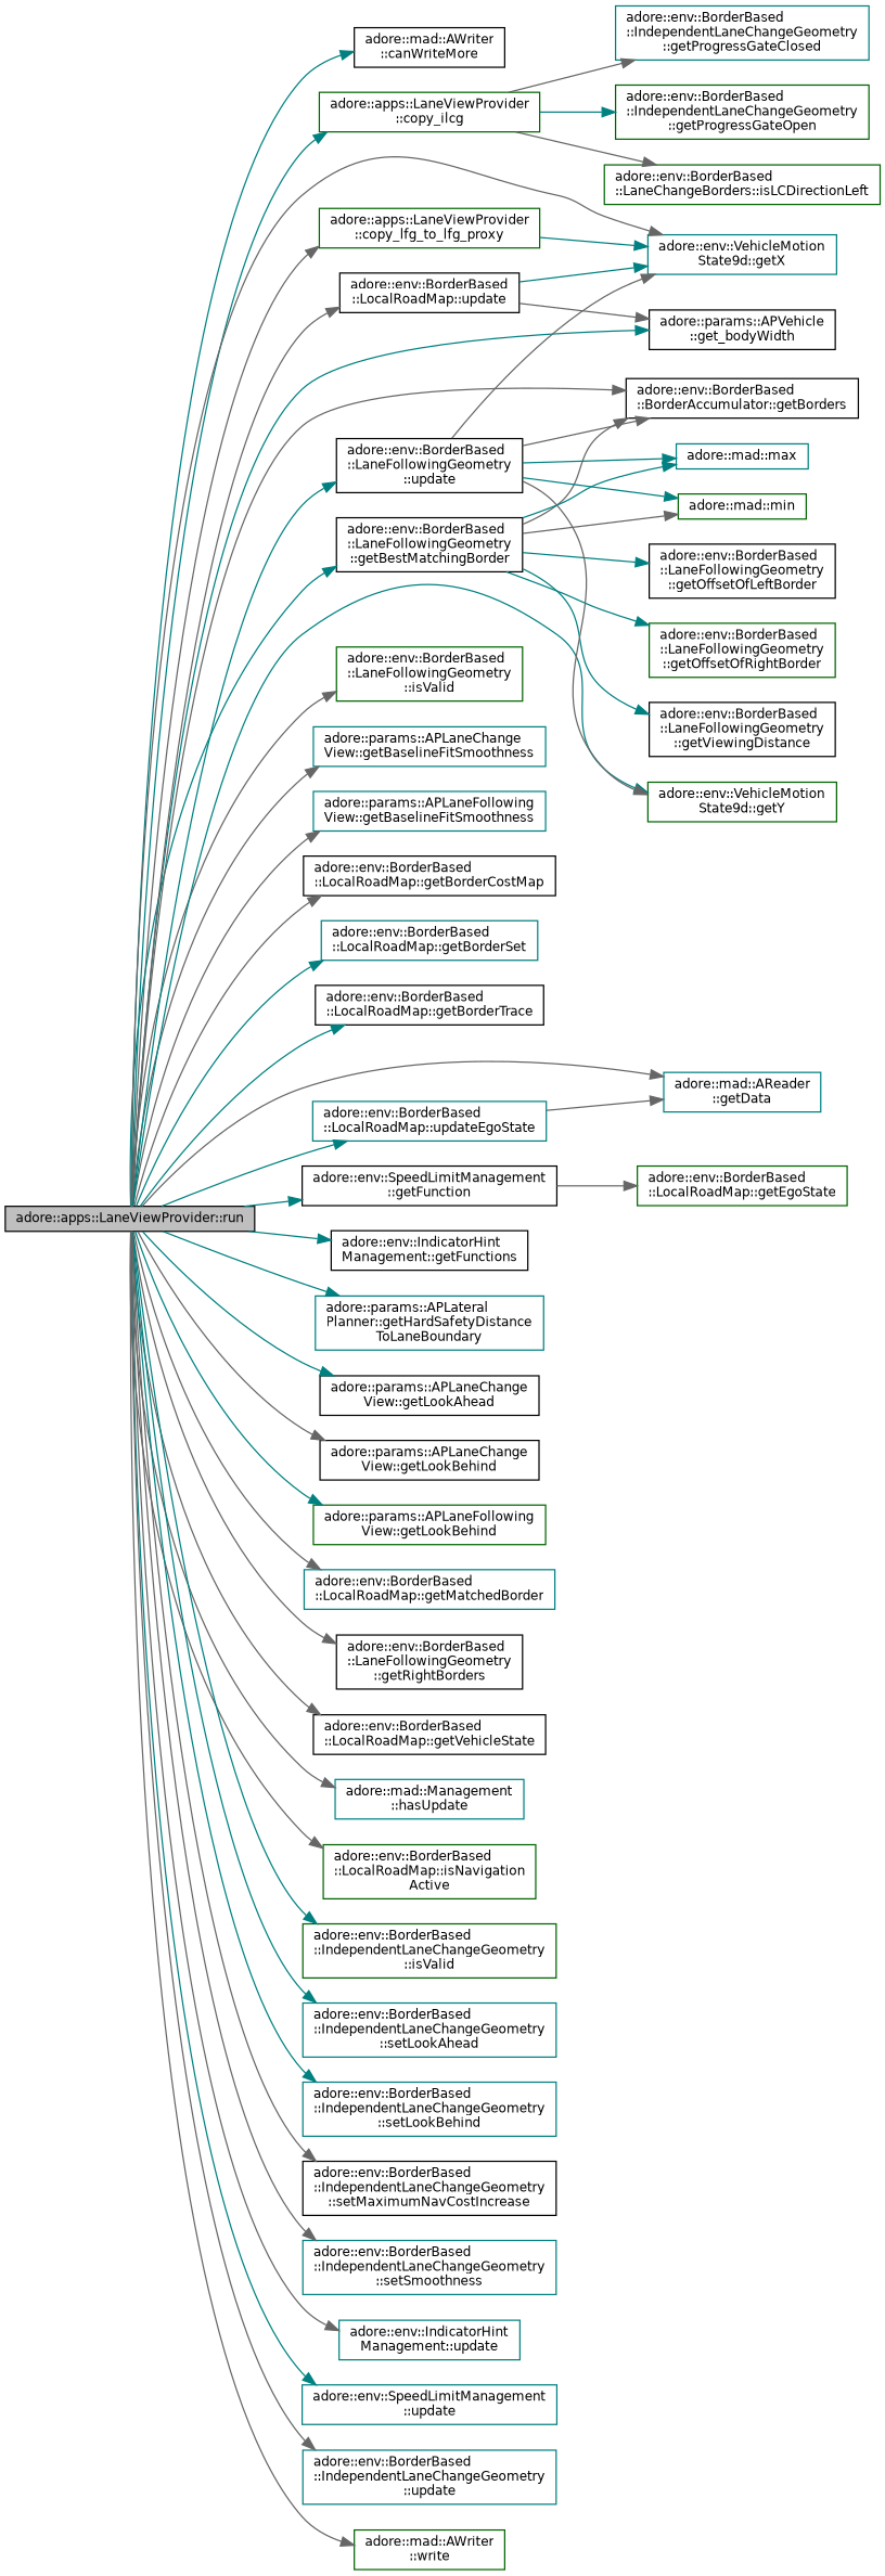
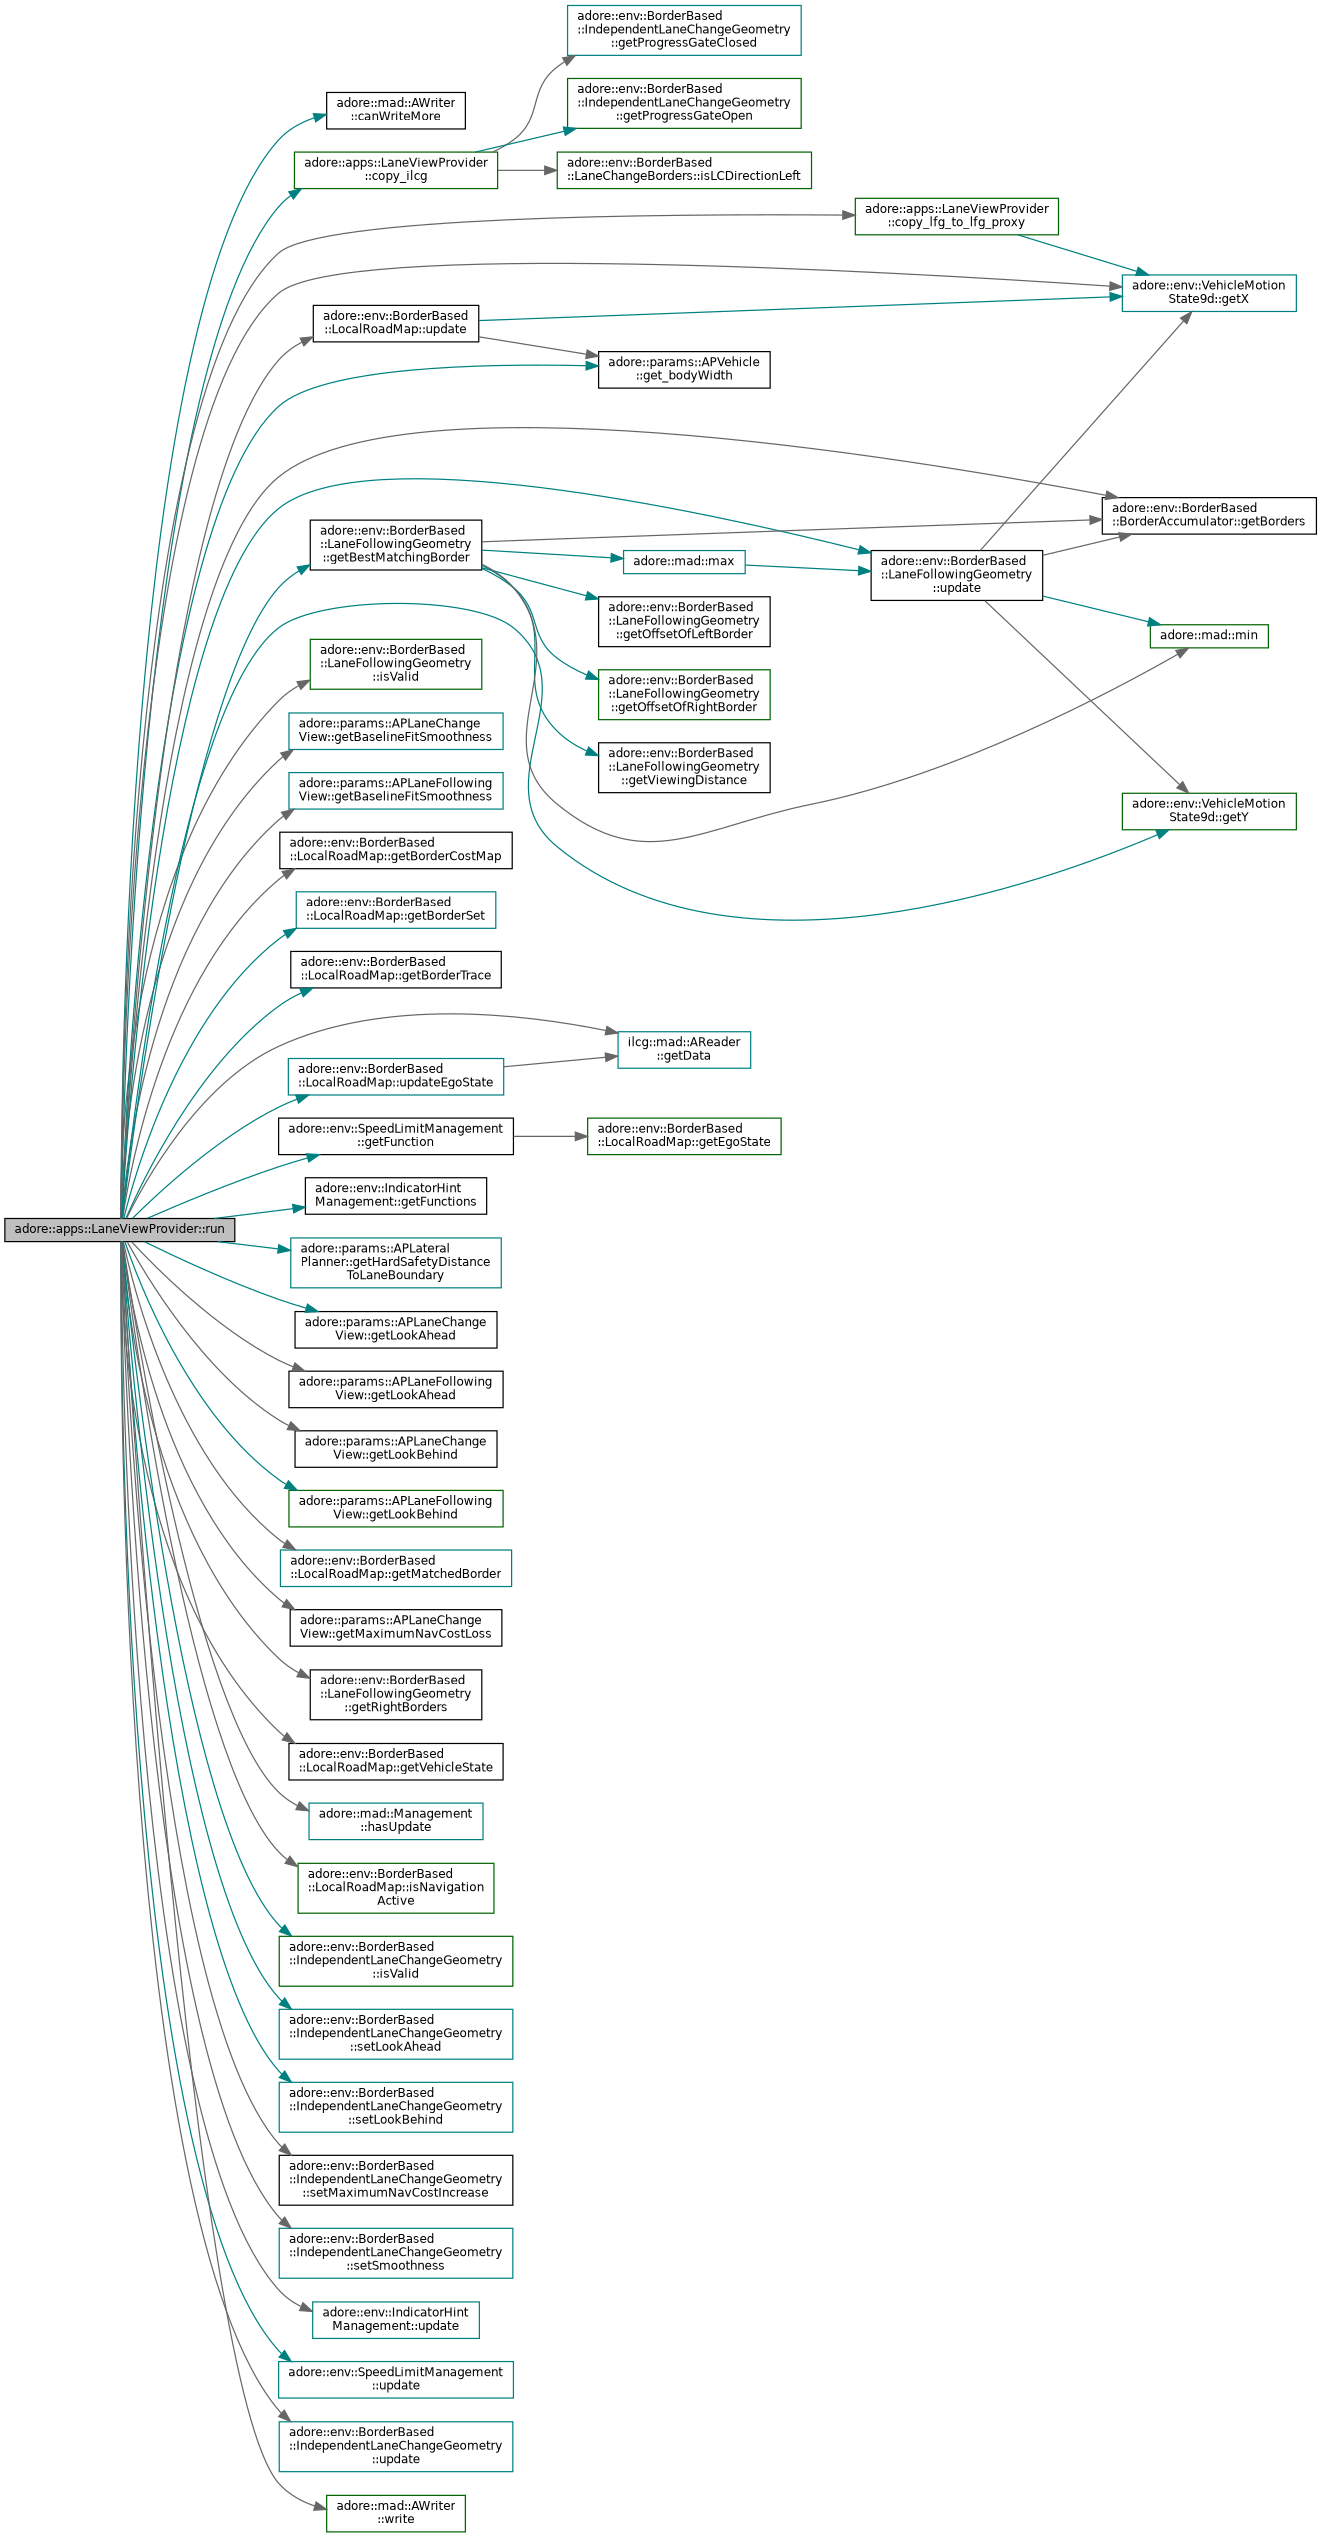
  digraph {
    rankdir=LR
    node [color=black fillcolor=white fontname=Helvetica fontsize=10 shape=record style=filled]
    edge [color=gray40 fontname=Helvetica fontsize=10 labelfontname=Helvetica labelfontsize=10 style=solid]
    n1 [fillcolor=grey75 fontcolor=black height=0.2 label="adore::apps::LaneViewProvider::run" width=0.4]
    n2 [height=0.2 label="adore::mad::AWriter\l::canWriteMore" width=0.4]
    n3 [color=darkgreen height=0.2 label="adore::apps::LaneViewProvider\l::copy_ilcg" width=0.4]
    n4 [color=darkgreen height=0.2 label="adore::apps::LaneViewProvider\l::copy_lfg_to_lfg_proxy" width=0.4]
    n5 [color=darkgreen height=0.2 label="adore::env::BorderBased\l::LaneFollowingGeometry\l::isValid" width=0.4]
    n6 [height=0.2 label="adore::params::APVehicle\l::get_bodyWidth" width=0.4]
    n7 [color=teal height=0.2 label="adore::params::APLaneChange\lView::getBaselineFitSmoothness" width=0.4]
    n8 [color=teal height=0.2 label="adore::params::APLaneFollowing\lView::getBaselineFitSmoothness" width=0.4]
    n9 [height=0.2 label="adore::env::BorderBased\l::LaneFollowingGeometry\l::getBestMatchingBorder" width=0.4]
    n10 [height=0.2 label="adore::env::BorderBased\l::BorderAccumulator::getBorders" width=0.4]
    n11 [height=0.2 label="adore::env::BorderBased\l::LocalRoadMap::getBorderCostMap" width=0.4]
    n12 [color=teal height=0.2 label="adore::env::BorderBased\l::LocalRoadMap::getBorderSet" width=0.4]
    n13 [height=0.2 label="adore::env::BorderBased\l::LocalRoadMap::getBorderTrace" width=0.4]
-   n14 [color=teal height=0.2 label="adore::mad::AReader\l::getData" width=0.4]
+   n14 [color=teal height=0.2 label="ilcg::mad::AReader\l::getData" width=0.4]
    n15 [height=0.2 label="adore::env::SpeedLimitManagement\l::getFunction" width=0.4]
    n16 [height=0.2 label="adore::env::IndicatorHint\lManagement::getFunctions" width=0.4]
    n17 [color=teal height=0.2 label="adore::params::APLateral\lPlanner::getHardSafetyDistance\lToLaneBoundary" width=0.4]
    n18 [height=0.2 label="adore::params::APLaneChange\lView::getLookAhead" width=0.4]
+   n19 [height=0.2 label="adore::params::APLaneFollowing\lView::getLookAhead" width=0.4]
    n20 [height=0.2 label="adore::params::APLaneChange\lView::getLookBehind" width=0.4]
    n21 [color=darkgreen height=0.2 label="adore::params::APLaneFollowing\lView::getLookBehind" width=0.4]
    n22 [color=teal height=0.2 label="adore::env::BorderBased\l::LocalRoadMap::getMatchedBorder" width=0.4]
+   n23 [height=0.2 label="adore::params::APLaneChange\lView::getMaximumNavCostLoss" width=0.4]
    n24 [height=0.2 label="adore::env::BorderBased\l::LaneFollowingGeometry\l::getRightBorders" width=0.4]
    n25 [height=0.2 label="adore::env::BorderBased\l::LocalRoadMap::getVehicleState" width=0.4]
    n26 [color=teal height=0.2 label="adore::env::VehicleMotion\lState9d::getX" width=0.4]
    n27 [color=darkgreen height=0.2 label="adore::env::VehicleMotion\lState9d::getY" width=0.4]
    n28 [color=teal height=0.2 label="adore::mad::Management\l::hasUpdate" width=0.4]
    n29 [color=darkgreen height=0.2 label="adore::env::BorderBased\l::LocalRoadMap::isNavigation\lActive" width=0.4]
    n30 [color=darkgreen height=0.2 label="adore::env::BorderBased\l::IndependentLaneChangeGeometry\l::isValid" width=0.4]
    n31 [color=teal height=0.2 label="adore::env::BorderBased\l::IndependentLaneChangeGeometry\l::setLookAhead" width=0.4]
    n32 [color=teal height=0.2 label="adore::env::BorderBased\l::IndependentLaneChangeGeometry\l::setLookBehind" width=0.4]
    n33 [height=0.2 label="adore::env::BorderBased\l::IndependentLaneChangeGeometry\l::setMaximumNavCostIncrease" width=0.4]
    n34 [color=teal height=0.2 label="adore::env::BorderBased\l::IndependentLaneChangeGeometry\l::setSmoothness" width=0.4]
    n35 [height=0.2 label="adore::env::BorderBased\l::LocalRoadMap::update" width=0.4]
    n36 [height=0.2 label="adore::env::BorderBased\l::LaneFollowingGeometry\l::update" width=0.4]
    n37 [color=teal height=0.2 label="adore::env::IndicatorHint\lManagement::update" width=0.4]
    n38 [color=teal height=0.2 label="adore::env::SpeedLimitManagement\l::update" width=0.4]
    n39 [color=teal height=0.2 label="adore::env::BorderBased\l::IndependentLaneChangeGeometry\l::update" width=0.4]
    n40 [color=teal height=0.2 label="adore::env::BorderBased\l::LocalRoadMap::updateEgoState" width=0.4]
    n41 [color=darkgreen height=0.2 label="adore::mad::AWriter\l::write" width=0.4]
    n42 [color=teal height=0.2 label="adore::env::BorderBased\l::IndependentLaneChangeGeometry\l::getProgressGateClosed" width=0.4]
    n43 [color=darkgreen height=0.2 label="adore::env::BorderBased\l::IndependentLaneChangeGeometry\l::getProgressGateOpen" width=0.4]
    n44 [color=darkgreen height=0.2 label="adore::env::BorderBased\l::LaneChangeBorders::isLCDirectionLeft" width=0.4]
    n45 [height=0.2 label="adore::env::BorderBased\l::LaneFollowingGeometry\l::getOffsetOfLeftBorder" width=0.4]
    n46 [color=darkgreen height=0.2 label="adore::env::BorderBased\l::LaneFollowingGeometry\l::getOffsetOfRightBorder" width=0.4]
    n47 [height=0.2 label="adore::env::BorderBased\l::LaneFollowingGeometry\l::getViewingDistance" width=0.4]
    n48 [color=teal height=0.2 label="adore::mad::max" width=0.4]
    n49 [color=darkgreen height=0.2 label="adore::mad::min" width=0.4]
    n50 [color=darkgreen height=0.2 label="adore::env::BorderBased\l::LocalRoadMap::getEgoState" width=0.4]
    n1 -> n2 [color=teal]
    n1 -> n3 [color=teal]
    n1 -> n4
    n1 -> n5
    n1 -> n6 [color=teal]
    n1 -> n7
    n1 -> n8
    n1 -> n9 [color=teal]
    n1 -> n10
    n1 -> n11
    n1 -> n12 [color=teal]
    n1 -> n13 [color=teal]
    n1 -> n14
    n1 -> n15 [color=teal]
    n1 -> n16 [color=teal]
    n1 -> n17 [color=teal]
    n1 -> n18 [color=teal]
+   n1 -> n19
    n1 -> n20
    n1 -> n21 [color=teal]
    n1 -> n22
+   n1 -> n23
    n1 -> n24
    n1 -> n25
    n1 -> n26
    n1 -> n27 [color=teal]
    n1 -> n28
    n1 -> n29
    n1 -> n30 [color=teal]
    n1 -> n31 [color=teal]
    n1 -> n32 [color=teal]
    n1 -> n33
    n1 -> n34
    n1 -> n35
    n1 -> n36 [color=teal]
    n1 -> n37
    n1 -> n38 [color=teal]
    n1 -> n39
    n1 -> n40 [color=teal]
    n1 -> n41
    n3 -> n42
    n3 -> n43 [color=teal]
    n3 -> n44
    n4 -> n26 [color=teal]
    n9 -> n10
    n9 -> n45 [color=teal]
    n9 -> n46 [color=teal]
    n9 -> n47 [color=teal]
    n9 -> n48 [color=teal]
    n9 -> n49
    n15 -> n50
    n35 -> n6
    n35 -> n26 [color=teal]
    n36 -> n10
    n36 -> n26
    n36 -> n27
-   n36 -> n48 [color=teal]
+   n48 -> n36 [color=teal]
    n36 -> n49 [color=teal]
    n40 -> n14
  }
